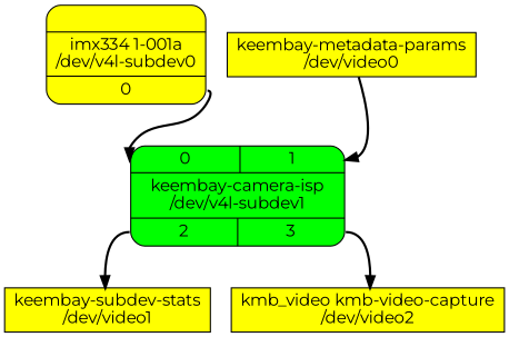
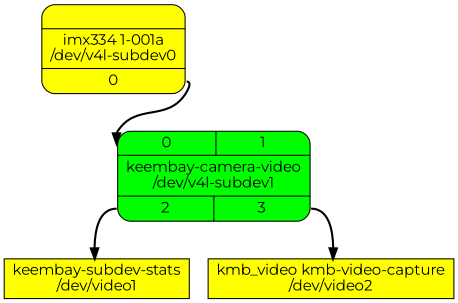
  digraph {
    fontname=Montserrat
    rankdir=TB
    node [fillcolor=yellow fontname=Montserrat shape=box style=filled]
    edge [fontname=Montserrat style=bold]
    n1 [label="{{} | imx334 1-001a\n/dev/v4l-subdev0 | {<port0> 0}}" shape=Mrecord]
-   n2 [fillcolor=green label="{{<port0> 0 | <port1> 1} | keembay-camera-isp\n/dev/v4l-subdev1 | {<port2> 2 | <port3> 3}}" shape=Mrecord]
+   n2 [fillcolor=green label="{{<port0> 0 | <port1> 1} | keembay-camera-video\n/dev/v4l-subdev1 | {<port2> 2 | <port3> 3}}" shape=Mrecord]
    n3 [label="keembay-subdev-stats\n/dev/video1"]
    n4 [label="kmb_video kmb-video-capture\n/dev/video2"]
-   n5 [label="keembay-metadata-params\n/dev/video0"]
    n1 -> n2 [headport=port0 tailport=port0]
    n2 -> n3 [tailport=port2]
    n2 -> n4 [tailport=port3]
-   n5 -> n2 [headport=port1]
  }
